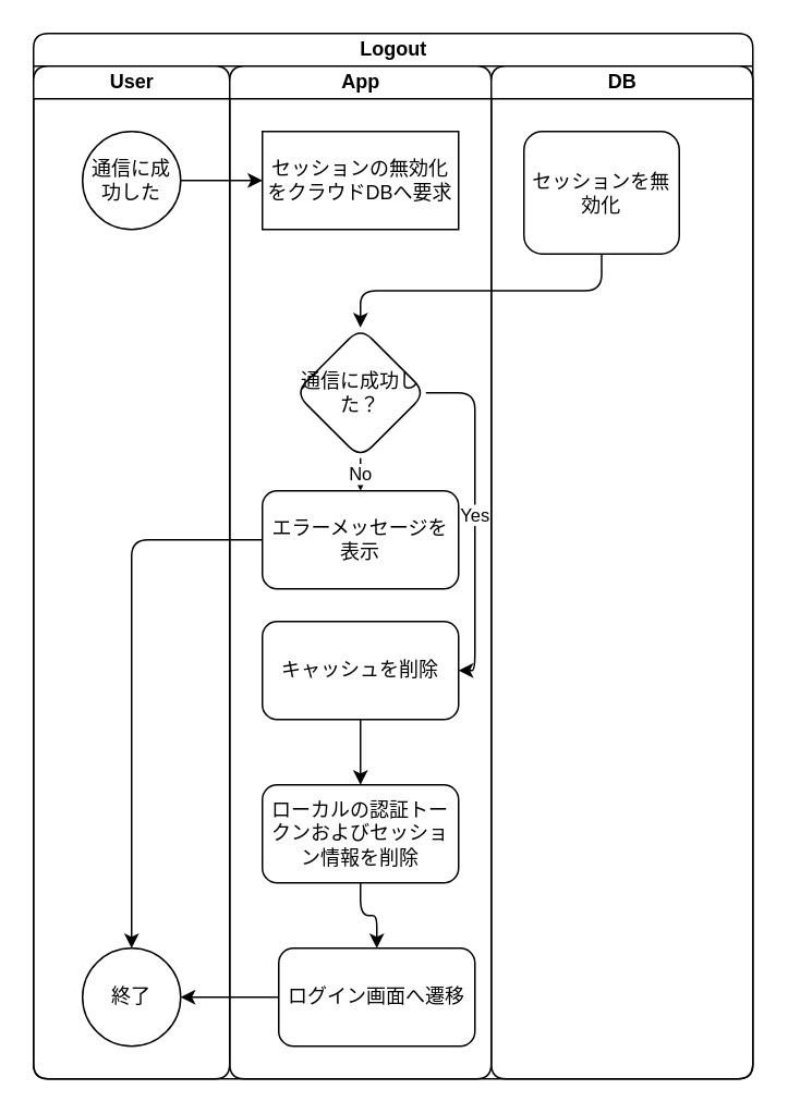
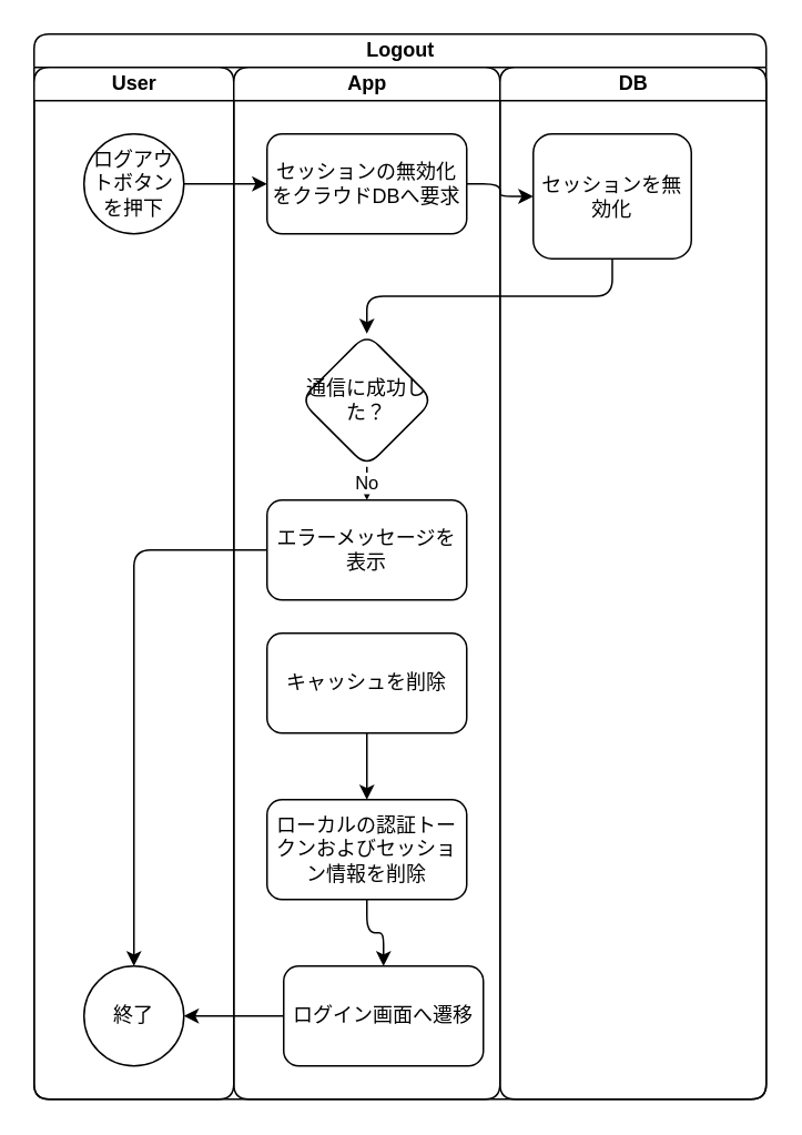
  <mxCell id="0" />
  <mxCell id="1" parent="0" />
  <mxCell id="2" value="Logout" style="swimlane;childLayout=stackLayout;resizeParent=1;resizeParentMax=0;startSize=20;html=1;rounded=1;" vertex="1" parent="1"><mxGeometry x="20" y="20" width="440" height="640" as="geometry" /></mxCell>
  <mxCell id="3" value="User" style="swimlane;startSize=20;html=1;rounded=1;" vertex="1" parent="2"><mxGeometry y="20" width="120" height="620" as="geometry" /></mxCell>
- <mxCell id="4" value="通信に成功した" style="ellipse;whiteSpace=wrap;html=1;rounded=1;" vertex="1" parent="3"><mxGeometry x="30" y="40" width="60" height="60" as="geometry" /></mxCell>
+ <mxCell id="4" value="ログアウトボタンを押下" style="ellipse;whiteSpace=wrap;html=1;rounded=1;" vertex="1" parent="3"><mxGeometry x="30" y="40" width="60" height="60" as="geometry" /></mxCell>
  <mxCell id="5" value="終了" style="ellipse;whiteSpace=wrap;html=1;rounded=1;" vertex="1" parent="3"><mxGeometry x="30" y="540" width="60" height="60" as="geometry" /></mxCell>
  <mxCell id="6" value="App" style="swimlane;startSize=20;html=1;rounded=1;" vertex="1" parent="2"><mxGeometry x="120" y="20" width="160" height="620" as="geometry" /></mxCell>
- <mxCell id="7" value="セッションの無効化をクラウドDBへ要求" style="whiteSpace=wrap;html=1;rounded=0;" vertex="1" parent="6"><mxGeometry x="20.0" y="40" width="120" height="60" as="geometry" /></mxCell>
+ <mxCell id="7" value="セッションの無効化をクラウドDBへ要求" style="whiteSpace=wrap;html=1;rounded=1;" vertex="1" parent="6"><mxGeometry x="20.0" y="40" width="120" height="60" as="geometry" /></mxCell>
  <mxCell id="8" value="No" style="edgeStyle=orthogonalEdgeStyle;rounded=1;orthogonalLoop=1;jettySize=auto;html=1;" edge="1" parent="6" source="10" target="16"><mxGeometry relative="1" as="geometry" /></mxCell>
- <mxCell id="9" value="Yes" style="edgeStyle=orthogonalEdgeStyle;rounded=1;orthogonalLoop=1;jettySize=auto;html=1;exitX=1;exitY=0.5;exitDx=0;exitDy=0;entryX=1;entryY=0.5;entryDx=0;entryDy=0;" edge="1" parent="6" source="10" target="12"><mxGeometry relative="1" as="geometry"><Array as="points"><mxPoint x="150" y="200" /><mxPoint x="150" y="370" /></Array></mxGeometry></mxCell>
  <mxCell id="10" value="通信に成功した？" style="rhombus;whiteSpace=wrap;html=1;rounded=1;" vertex="1" parent="6"><mxGeometry x="40.0" y="160" width="80" height="80" as="geometry" /></mxCell>
  <mxCell id="11" value="" style="edgeStyle=orthogonalEdgeStyle;rounded=1;orthogonalLoop=1;jettySize=auto;html=1;" edge="1" parent="6" source="12" target="14"><mxGeometry relative="1" as="geometry" /></mxCell>
  <mxCell id="12" value="キャッシュを削除" style="whiteSpace=wrap;html=1;rounded=1;" vertex="1" parent="6"><mxGeometry x="20.0" y="340" width="120" height="60" as="geometry" /></mxCell>
  <mxCell id="13" value="" style="edgeStyle=orthogonalEdgeStyle;rounded=1;orthogonalLoop=1;jettySize=auto;html=1;" edge="1" parent="6" source="14" target="15"><mxGeometry relative="1" as="geometry" /></mxCell>
  <mxCell id="14" value="ローカルの認証トークンおよびセッション情報を削除" style="whiteSpace=wrap;html=1;rounded=1;" vertex="1" parent="6"><mxGeometry x="20.0" y="440" width="120" height="60" as="geometry" /></mxCell>
  <mxCell id="15" value="ログイン画面へ遷移" style="whiteSpace=wrap;html=1;rounded=1;" vertex="1" parent="6"><mxGeometry x="30" y="540" width="120" height="60" as="geometry" /></mxCell>
  <mxCell id="16" value="エラーメッセージを表示" style="whiteSpace=wrap;html=1;rounded=1;" vertex="1" parent="6"><mxGeometry x="20" y="260" width="120" height="60" as="geometry" /></mxCell>
  <mxCell id="17" value="DB" style="swimlane;startSize=20;html=1;rounded=1;" vertex="1" parent="2"><mxGeometry x="280" y="20" width="160" height="620" as="geometry" /></mxCell>
  <mxCell id="18" value="セッションを無効化" style="whiteSpace=wrap;html=1;rounded=1;" vertex="1" parent="17"><mxGeometry x="20" y="40" width="95" height="75" as="geometry" /></mxCell>
  <mxCell id="19" style="edgeStyle=orthogonalEdgeStyle;rounded=1;orthogonalLoop=1;jettySize=auto;html=1;exitX=1;exitY=0.5;exitDx=0;exitDy=0;" edge="1" parent="2" source="4" target="7"><mxGeometry relative="1" as="geometry" /></mxCell>
+ <mxCell id="20" value="" style="edgeStyle=orthogonalEdgeStyle;rounded=1;orthogonalLoop=1;jettySize=auto;html=1;entryX=0;entryY=0.5;entryDx=0;entryDy=0;" edge="1" parent="2" source="7" target="18"><mxGeometry relative="1" as="geometry"><mxPoint x="280.0" y="90" as="targetPoint" /></mxGeometry></mxCell>
  <mxCell id="21" style="edgeStyle=orthogonalEdgeStyle;rounded=1;orthogonalLoop=1;jettySize=auto;html=1;exitX=0.5;exitY=1;exitDx=0;exitDy=0;entryX=0.5;entryY=0;entryDx=0;entryDy=0;" edge="1" parent="2" source="18" target="10"><mxGeometry relative="1" as="geometry" /></mxCell>
  <mxCell id="22" style="edgeStyle=orthogonalEdgeStyle;rounded=1;orthogonalLoop=1;jettySize=auto;html=1;exitX=0;exitY=0.5;exitDx=0;exitDy=0;entryX=1;entryY=0.5;entryDx=0;entryDy=0;" edge="1" parent="2" source="15" target="5"><mxGeometry relative="1" as="geometry" /></mxCell>
  <mxCell id="23" style="edgeStyle=orthogonalEdgeStyle;rounded=1;orthogonalLoop=1;jettySize=auto;html=1;exitX=0;exitY=0.5;exitDx=0;exitDy=0;" edge="1" parent="2" source="16" target="5"><mxGeometry relative="1" as="geometry" /></mxCell>
